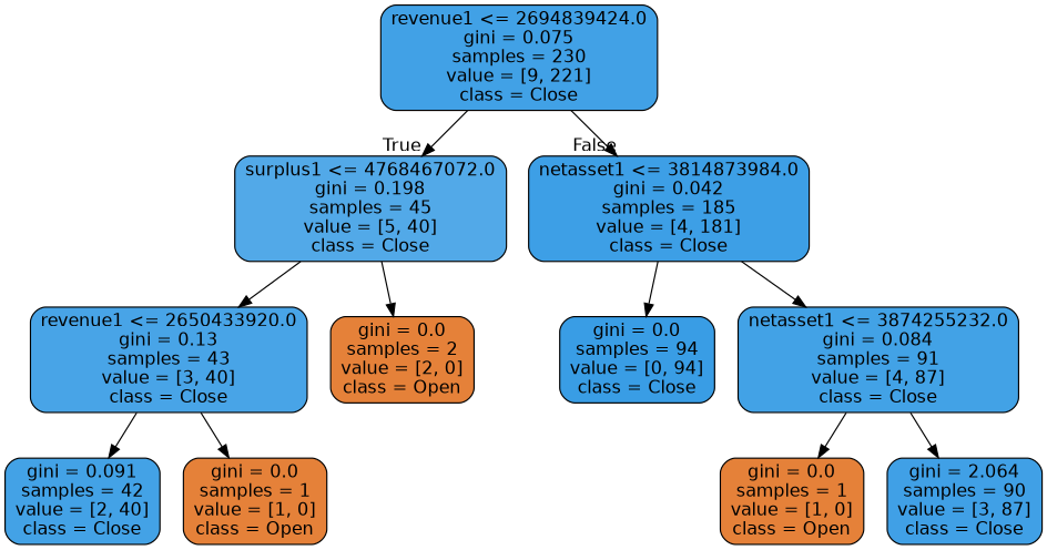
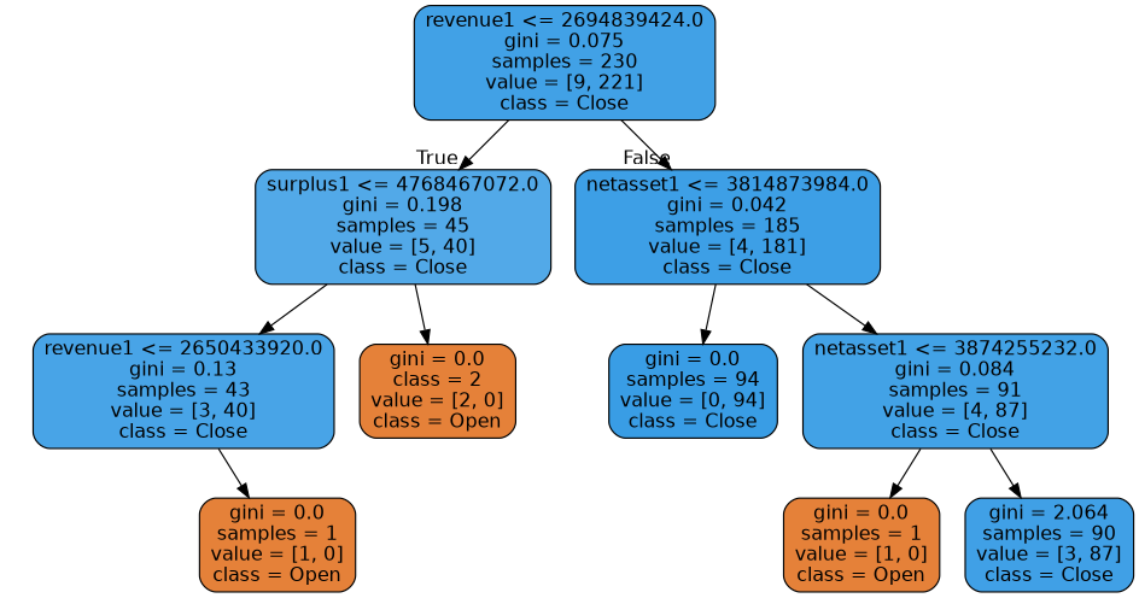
  digraph {
    node [color=black fillcolor="#e58139" fontname=helvetica shape=box style="filled, rounded"]
    edge [fontname=helvetica]
    n1 [fillcolor="#41a1e6" label="revenue1 <= 2694839424.0\ngini = 0.075\nsamples = 230\nvalue = [9, 221]\nclass = Close"]
    n2 [fillcolor="#52a9e8" label="surplus1 <= 4768467072.0\ngini = 0.198\nsamples = 45\nvalue = [5, 40]\nclass = Close"]
    n3 [fillcolor="#3d9fe6" label="netasset1 <= 3814873984.0\ngini = 0.042\nsamples = 185\nvalue = [4, 181]\nclass = Close"]
    n4 [fillcolor="#48a4e7" label="revenue1 <= 2650433920.0\ngini = 0.13\nsamples = 43\nvalue = [3, 40]\nclass = Close"]
-   n5 [label="gini = 0.0\nsamples = 2\nvalue = [2, 0]\nclass = Open"]
+   n5 [label="gini = 0.0\nclass = 2\nvalue = [2, 0]\nclass = Open"]
    n6 [fillcolor="#399de5" label="gini = 0.0\nsamples = 94\nvalue = [0, 94]\nclass = Close"]
    n7 [fillcolor="#42a2e6" label="netasset1 <= 3874255232.0\ngini = 0.084\nsamples = 91\nvalue = [4, 87]\nclass = Close"]
-   n8 [fillcolor="#43a2e6" label="gini = 0.091\nsamples = 42\nvalue = [2, 40]\nclass = Close"]
    n9 [label="gini = 0.0\nsamples = 1\nvalue = [1, 0]\nclass = Open"]
    n10 [label="gini = 0.0\nsamples = 1\nvalue = [1, 0]\nclass = Open"]
    n11 [fillcolor="#40a0e6" label="gini = 2.064\nsamples = 90\nvalue = [3, 87]\nclass = Close"]
    n1 -> n2 [headlabel=True labelangle=45 labeldistance=2.5]
    n1 -> n3 [headlabel=False labelangle=-45 labeldistance=2.5]
    n2 -> n4
    n2 -> n5
    n3 -> n6
    n3 -> n7
-   n4 -> n8
    n4 -> n9
    n7 -> n10
    n7 -> n11
  }
